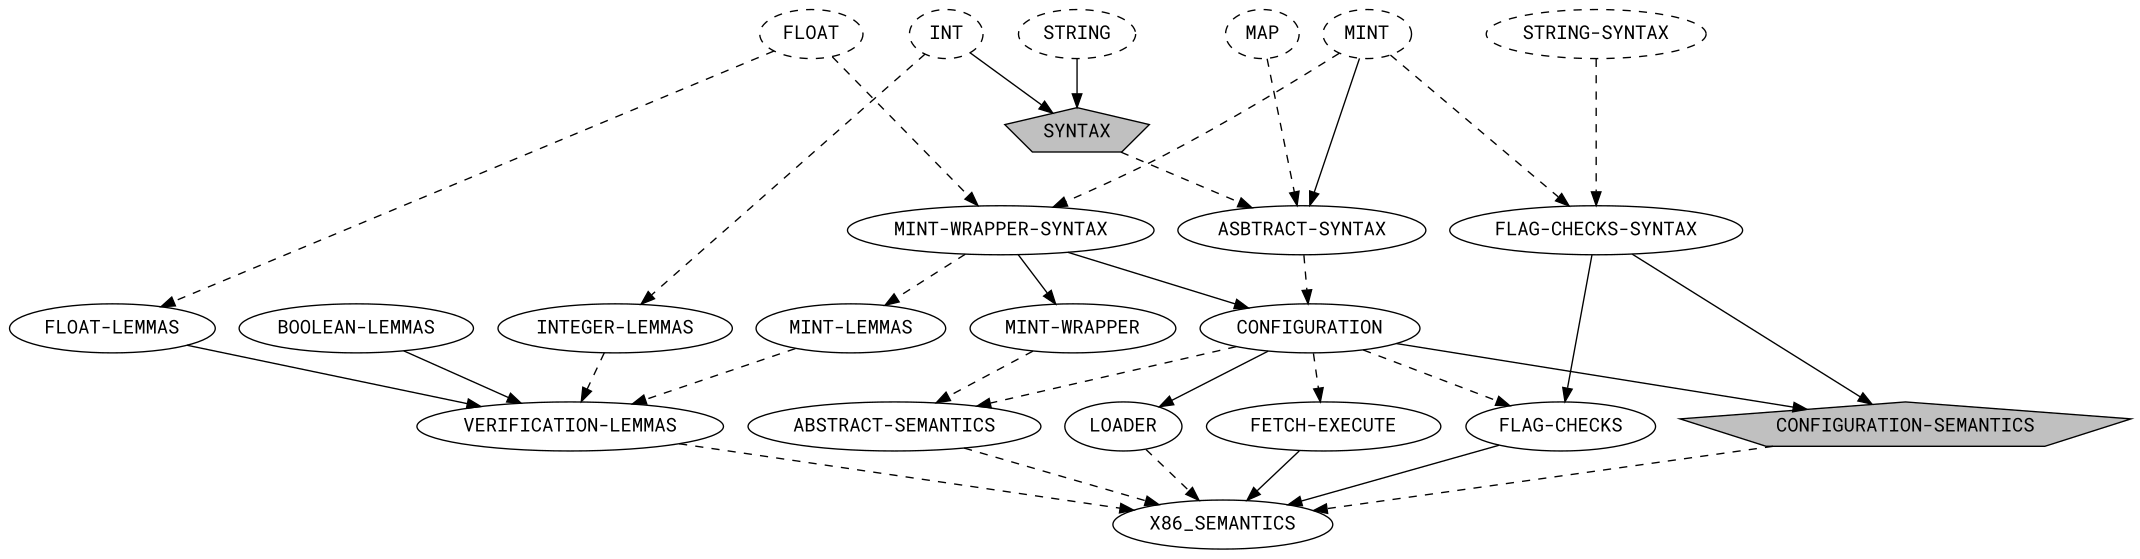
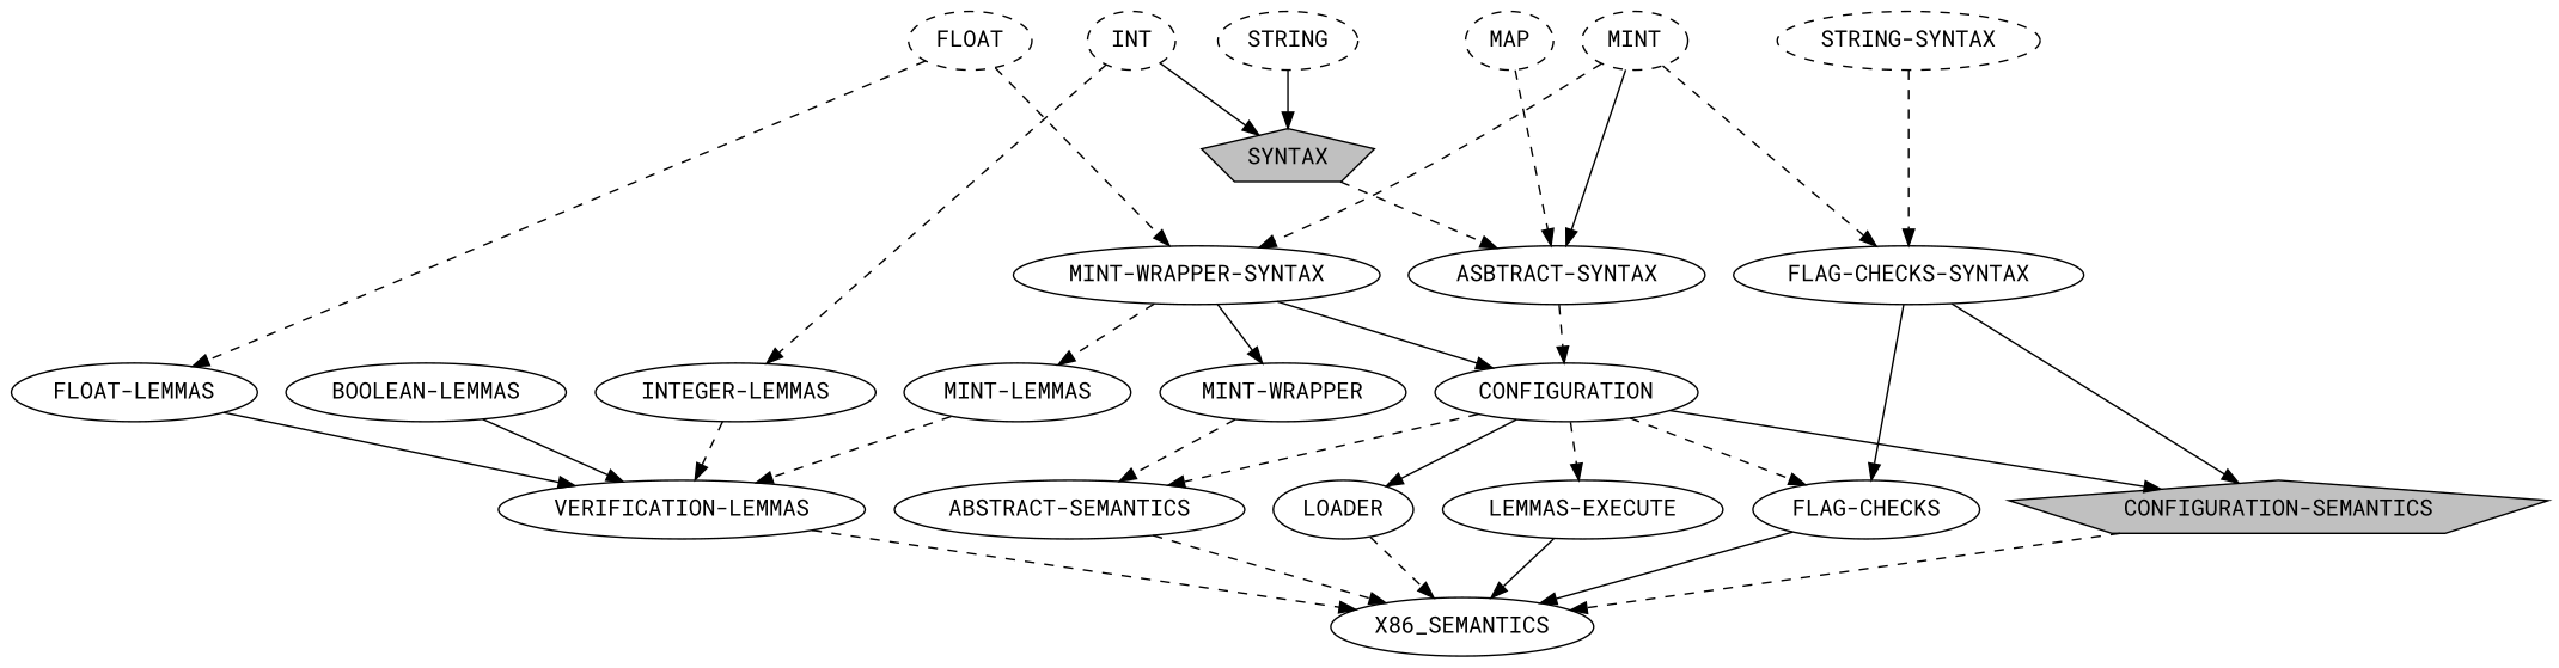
  digraph {
    fontname="Roboto Mono"
    node [fontname="Roboto Mono"]
    edge [fontname="Roboto Mono" style=dashed]
    MAP [style=dashed]
    MINT [style=dashed]
    FLOAT [style=dashed]
    INT [style=dashed]
    STRING [style=dashed]
    "STRING-SYNTAX" [style=dashed]
    LOADER
-   "FETCH-EXECUTE"
+   "FETCH-EXECUTE" [label="LEMMAS-EXECUTE"]
    "ABSTRACT-SEMANTICS"
    "FLAG-CHECKS"
    "VERIFICATION-LEMMAS"
    "MINT-LEMMAS"
    "INTEGER-LEMMAS"
    "BOOLEAN-LEMMAS"
    "FLOAT-LEMMAS"
    "ASBTRACT-SYNTAX"
    "MINT-WRAPPER-SYNTAX"
    "FLAG-CHECKS-SYNTAX"
    SYNTAX [fillcolor=grey shape=polygon sides=5 style=filled]
    X86_SEMANTICS
    CONFIGURATION
    "MINT-WRAPPER"
    n23 [fillcolor=grey label="CONFIGURATION-SEMANTICS" shape=polygon sides=5 style=filled]
    subgraph sub_1 {
      rank=same
      MAP
      MINT
      FLOAT
      INT
      STRING
      "STRING-SYNTAX"
    }
    subgraph sub_2 {
      rank=same
      LOADER
      "FETCH-EXECUTE"
      "ABSTRACT-SEMANTICS"
      "FLAG-CHECKS"
      "VERIFICATION-LEMMAS"
    }
    subgraph sub_3 {
      rank=same
      "MINT-LEMMAS"
      "INTEGER-LEMMAS"
      "BOOLEAN-LEMMAS"
      "FLOAT-LEMMAS"
    }
    subgraph sub_4 {
      rank=same
      "ASBTRACT-SYNTAX"
      "MINT-WRAPPER-SYNTAX"
      "FLAG-CHECKS-SYNTAX"
    }
    MAP -> "ASBTRACT-SYNTAX"
    MINT -> "ASBTRACT-SYNTAX" [style=solid]
    MINT -> "MINT-WRAPPER-SYNTAX"
    MINT -> "FLAG-CHECKS-SYNTAX"
    FLOAT -> "FLOAT-LEMMAS"
    FLOAT -> "MINT-WRAPPER-SYNTAX"
    INT -> "INTEGER-LEMMAS"
    INT -> SYNTAX [style=solid]
    STRING -> SYNTAX [style=solid]
    "STRING-SYNTAX" -> "FLAG-CHECKS-SYNTAX"
    LOADER -> X86_SEMANTICS
    "FETCH-EXECUTE" -> X86_SEMANTICS [style=solid]
    "ABSTRACT-SEMANTICS" -> X86_SEMANTICS
    "FLAG-CHECKS" -> X86_SEMANTICS [style=solid]
    "VERIFICATION-LEMMAS" -> X86_SEMANTICS
    "MINT-LEMMAS" -> "VERIFICATION-LEMMAS"
    "INTEGER-LEMMAS" -> "VERIFICATION-LEMMAS"
    "BOOLEAN-LEMMAS" -> "VERIFICATION-LEMMAS" [style=solid]
    "FLOAT-LEMMAS" -> "VERIFICATION-LEMMAS" [style=solid]
    "ASBTRACT-SYNTAX" -> CONFIGURATION
    "MINT-WRAPPER-SYNTAX" -> "MINT-LEMMAS"
    "MINT-WRAPPER-SYNTAX" -> CONFIGURATION [style=solid]
    "MINT-WRAPPER-SYNTAX" -> "MINT-WRAPPER" [style=solid]
    "FLAG-CHECKS-SYNTAX" -> "FLAG-CHECKS" [style=solid]
    "FLAG-CHECKS-SYNTAX" -> n23 [style=solid]
    SYNTAX -> "ASBTRACT-SYNTAX"
    CONFIGURATION -> LOADER [style=solid]
    CONFIGURATION -> "FETCH-EXECUTE"
    CONFIGURATION -> "ABSTRACT-SEMANTICS"
    CONFIGURATION -> "FLAG-CHECKS"
    CONFIGURATION -> n23 [style=solid]
    "MINT-WRAPPER" -> "ABSTRACT-SEMANTICS"
    n23 -> X86_SEMANTICS
  }
